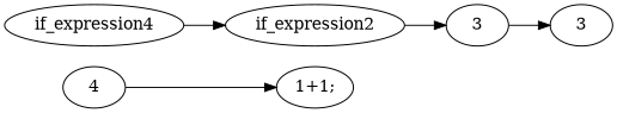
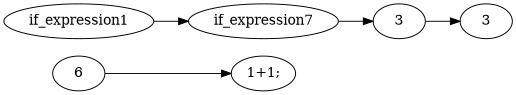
  digraph {
    rankdir=LR
-   n1 [label=4]
+   n1 [label=6]
    n2 [label="1+1;\n"]
-   if_expression1 [label=if_expression4]
-   if_expression2
+   if_expression1
+   if_expression2 [label=if_expression7]
    n5 [label=3]
    n6 [label="3\n"]
    n1 -> n2
    if_expression1 -> if_expression2
    if_expression2 -> n5
    n5 -> n6
  }
